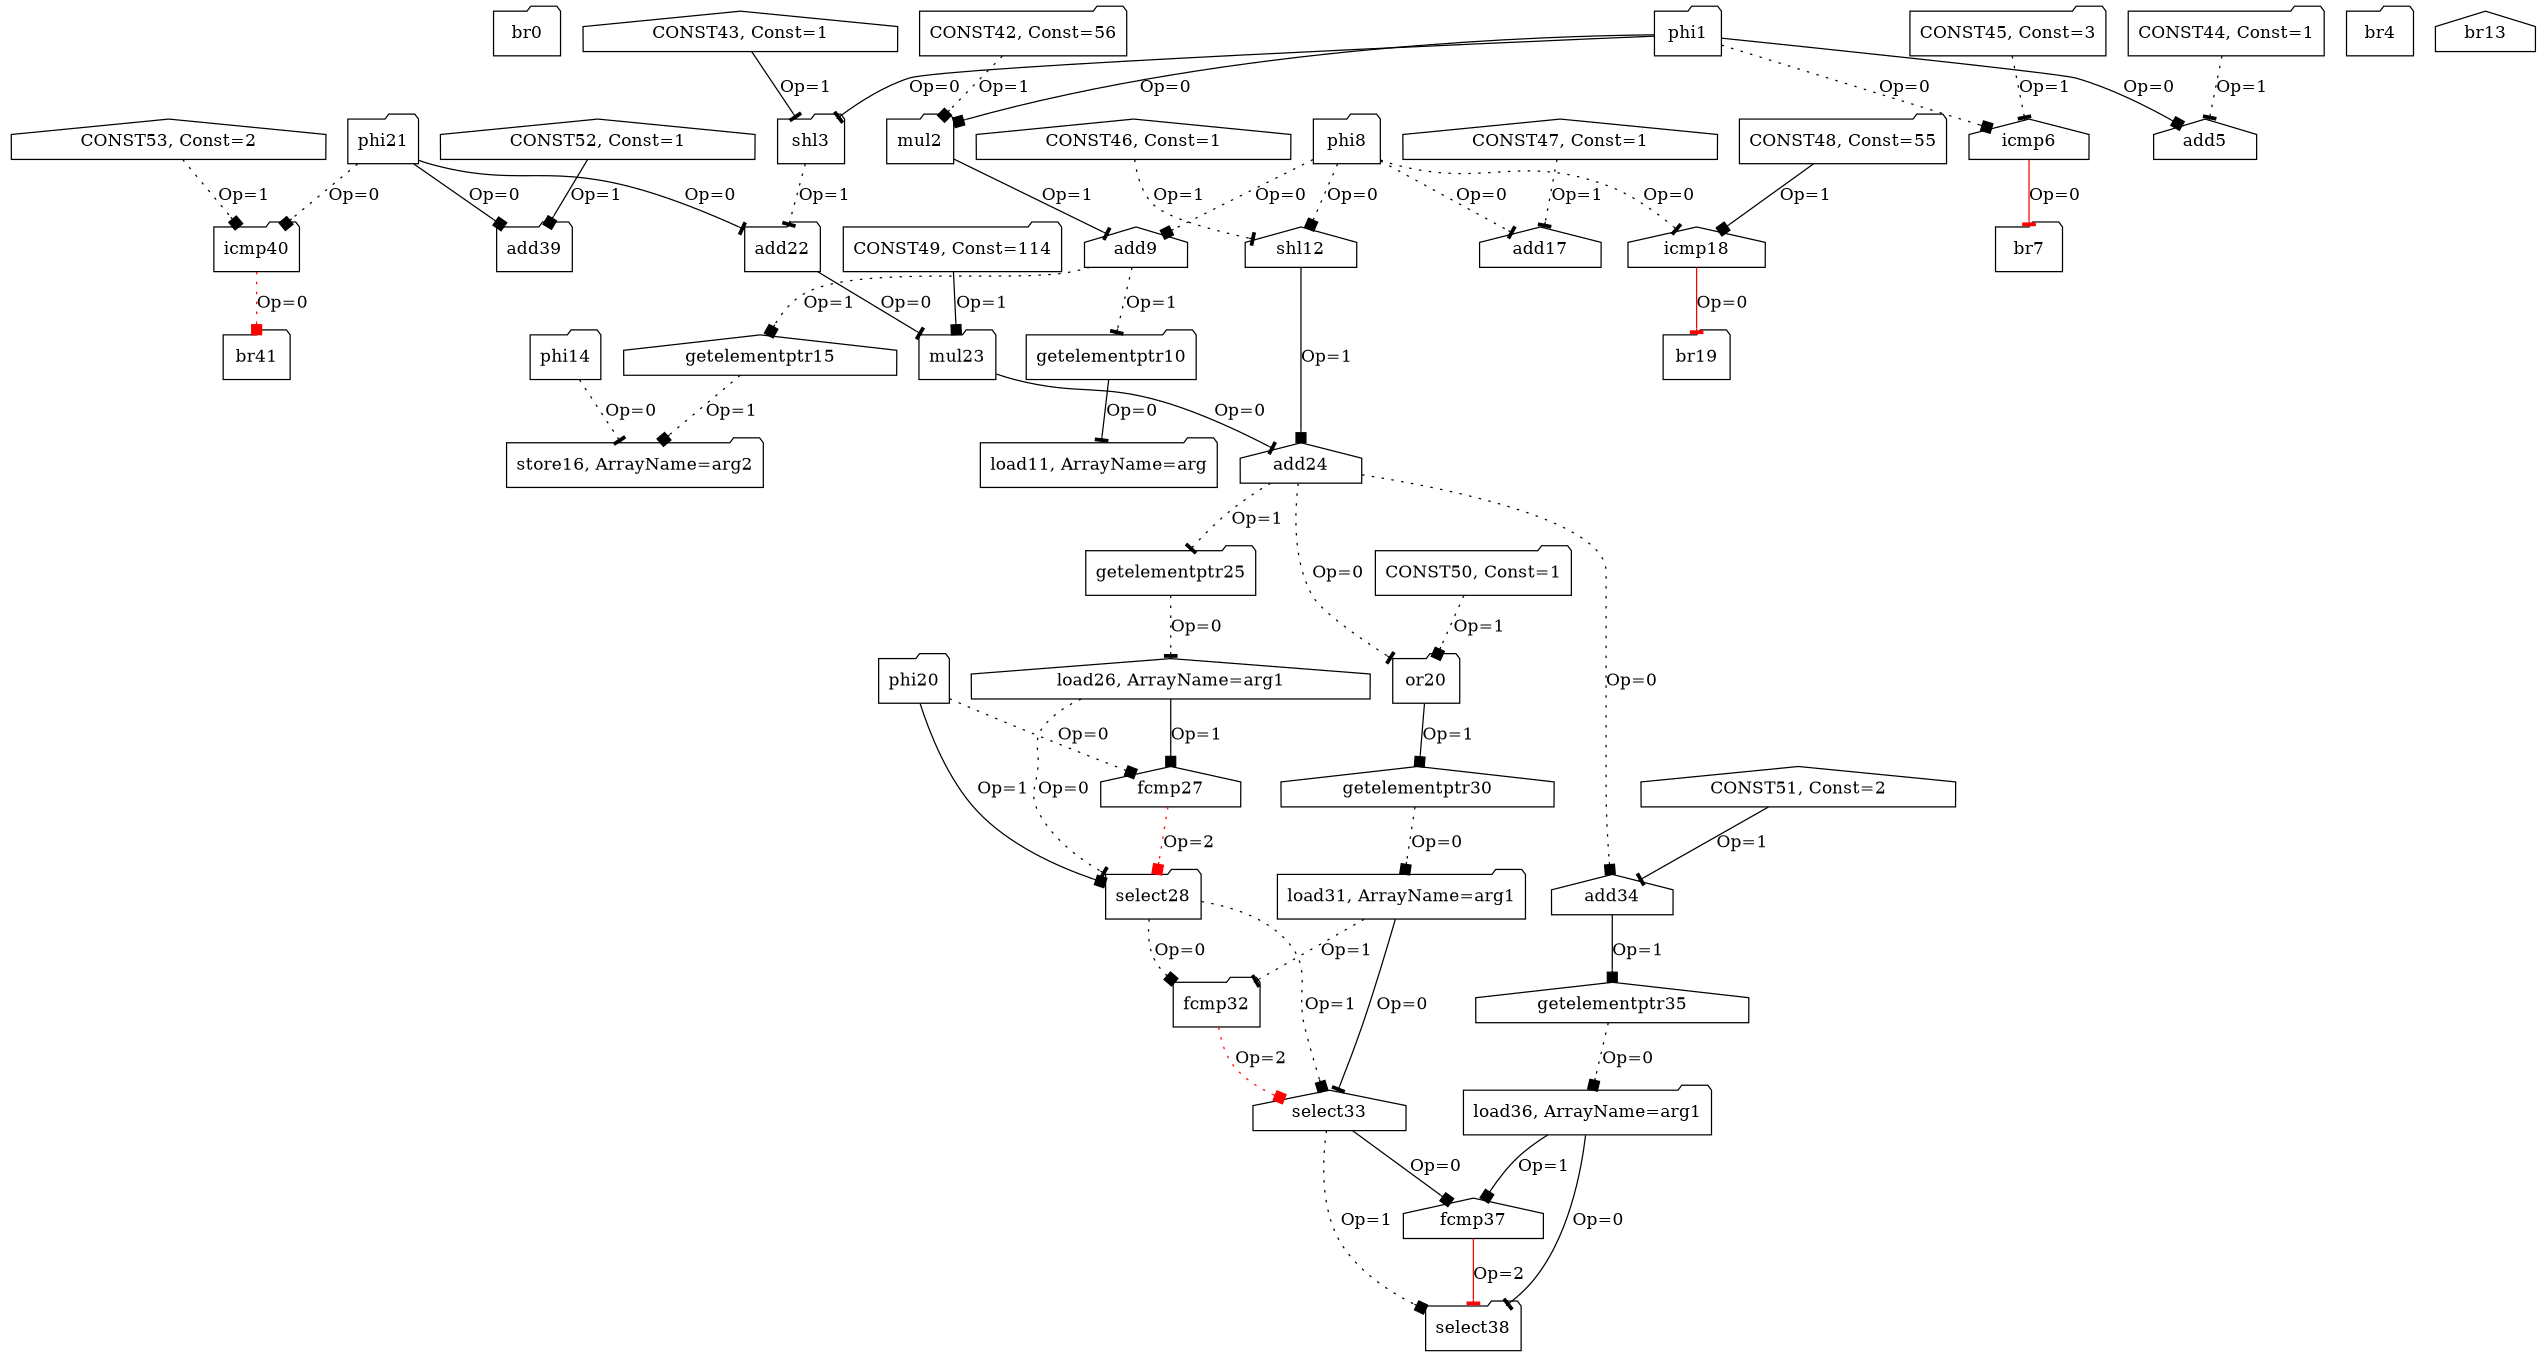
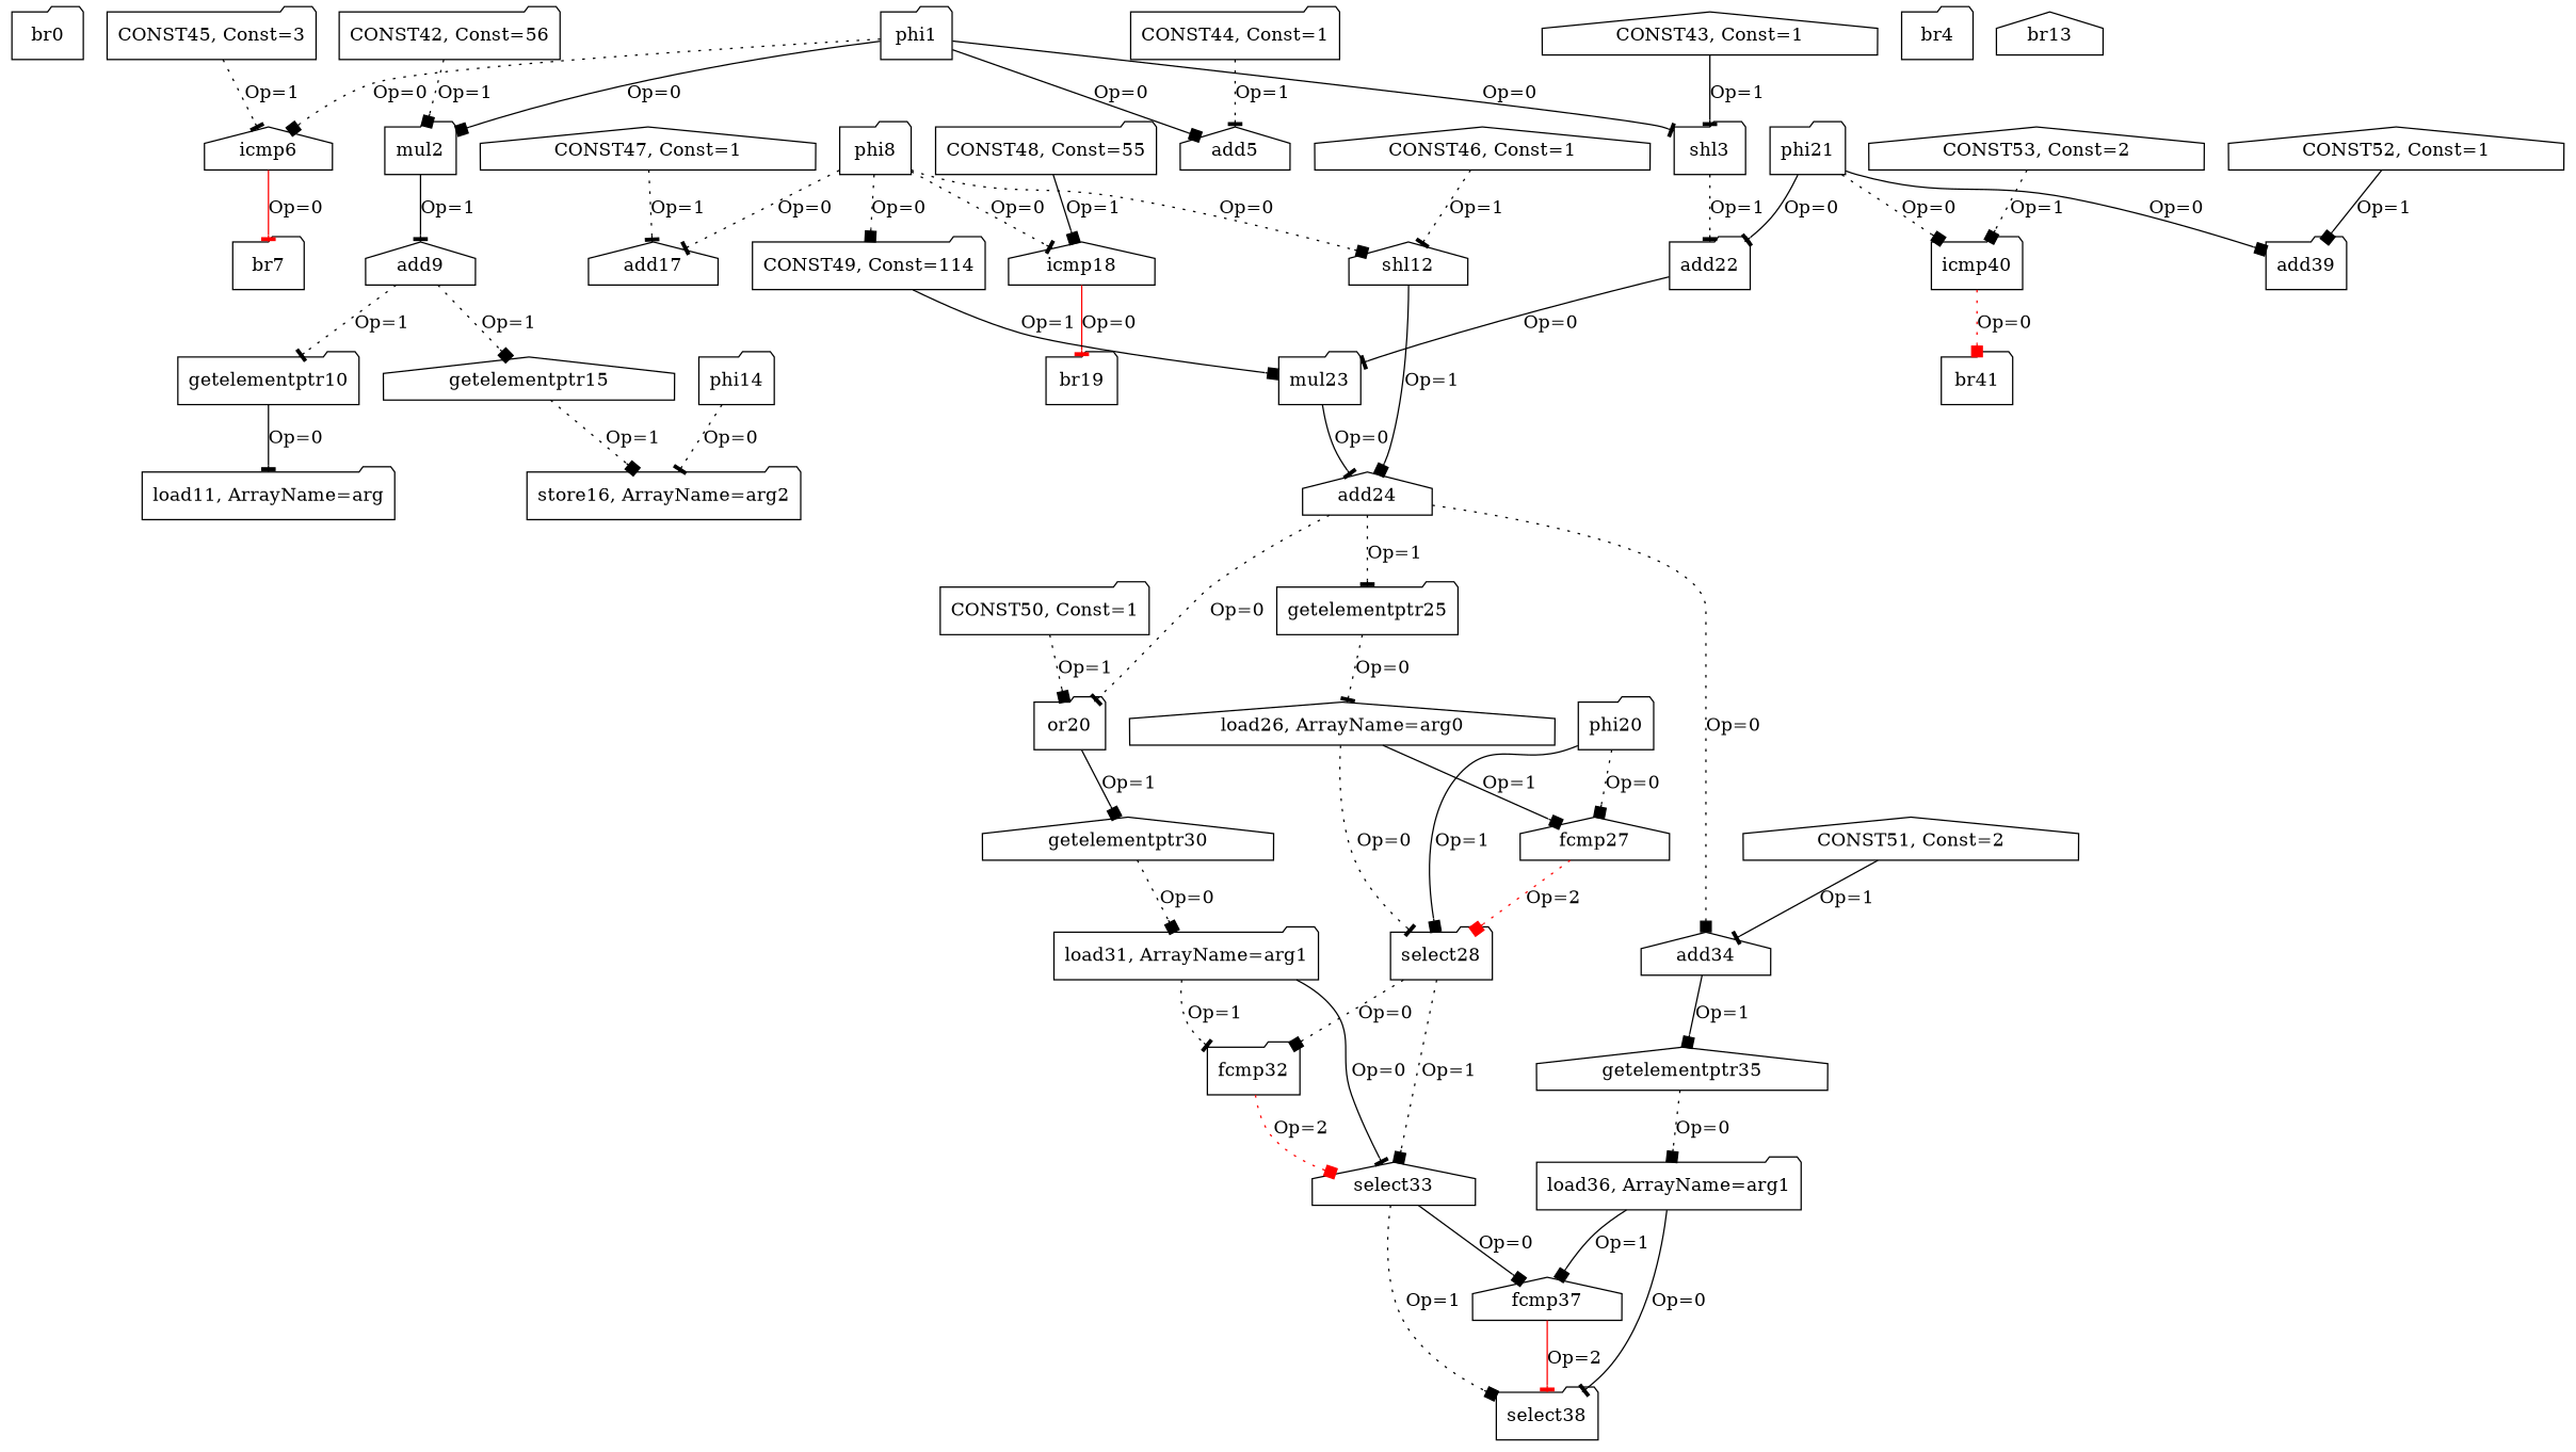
  digraph {
    node [color=black shape=folder]
    edge [arrowhead=box color=black style=dotted]
    n1 [label=br0]
    n2 [label=phi1]
    n3 [label=mul2]
    n4 [label=shl3]
    n5 [label=add5 shape=house]
    n6 [label=icmp6 shape=house]
    n7 [label=add9 shape=house]
    n8 [label=add22]
    n9 [label=br7]
    n10 [label=getelementptr10]
    n11 [label=getelementptr15 shape=house]
    n12 [label=mul23]
    n13 [label=br4]
    n14 [label=phi8]
    n15 [label=shl12 shape=house]
    n16 [label=add17 shape=house]
    n17 [label=icmp18 shape=house]
    n18 [label=add24 shape=house]
    n19 [label=br19]
    n20 [label="load11, ArrayName=arg"]
    n21 [label="store16, ArrayName=arg2"]
    n22 [label=getelementptr25]
    n23 [label=or20]
    n24 [label=add34 shape=house]
    n25 [label=br13 shape=house]
    n26 [label=phi14]
    n27 [label=phi20]
    n28 [label=fcmp27 shape=house]
    n29 [label=select28]
    n30 [label=fcmp32]
    n31 [label=select33 shape=house]
    n32 [label=phi21]
    n33 [label=add39]
    n34 [label=icmp40]
    n35 [label=br41]
-   n36 [label="load26, ArrayName=arg1" shape=house]
+   n36 [label="load26, ArrayName=arg0" shape=house]
    n37 [label=getelementptr30 shape=house]
    n38 [label=getelementptr35 shape=house]
    n39 [label=fcmp37 shape=house]
    n40 [label=select38]
    n41 [label="load31, ArrayName=arg1"]
    n42 [label="load36, ArrayName=arg1"]
    n43 [label="CONST42, Const=56"]
    n44 [label="CONST43, Const=1" shape=house]
    n45 [label="CONST44, Const=1"]
    n46 [label="CONST45, Const=3"]
    n47 [label="CONST46, Const=1" shape=house]
    n48 [label="CONST47, Const=1" shape=house]
    n49 [label="CONST48, Const=55"]
    n50 [label="CONST49, Const=114"]
    n51 [label="CONST50, Const=1"]
    n52 [label="CONST51, Const=2" shape=house]
    n53 [label="CONST52, Const=1" shape=house]
    n54 [label="CONST53, Const=2" shape=house]
    n2 -> n3 [label="Op=0" style=solid]
    n2 -> n4 [arrowhead=tee label="Op=0" style=solid]
    n2 -> n5 [label="Op=0" style=solid]
    n2 -> n6 [label="Op=0"]
    n3 -> n7 [arrowhead=tee label="Op=1" style=solid]
    n4 -> n8 [arrowhead=tee label="Op=1"]
    n6 -> n9 [arrowhead=tee color=red label="Op=0" style=solid]
    n7 -> n10 [arrowhead=tee label="Op=1"]
    n7 -> n11 [label="Op=1"]
    n8 -> n12 [arrowhead=tee label="Op=0" style=solid]
    n10 -> n20 [arrowhead=tee label="Op=0" style=solid]
    n11 -> n21 [label="Op=1"]
    n12 -> n18 [arrowhead=tee label="Op=0" style=solid]
-   n14 -> n7 [label="Op=0"]
+   n14 -> n50 [label="Op=0"]
    n14 -> n15 [label="Op=0"]
    n14 -> n16 [arrowhead=tee label="Op=0"]
    n14 -> n17 [arrowhead=tee label="Op=0"]
    n15 -> n18 [label="Op=1" style=solid]
    n17 -> n19 [arrowhead=tee color=red label="Op=0" style=solid]
    n18 -> n22 [arrowhead=tee label="Op=1"]
    n18 -> n23 [arrowhead=tee label="Op=0"]
    n18 -> n24 [label="Op=0"]
    n22 -> n36 [arrowhead=tee label="Op=0"]
    n23 -> n37 [label="Op=1" style=solid]
    n24 -> n38 [label="Op=1" style=solid]
    n26 -> n21 [arrowhead=tee label="Op=0"]
    n27 -> n28 [label="Op=0"]
    n27 -> n29 [label="Op=1" style=solid]
    n28 -> n29 [color=red label="Op=2"]
    n29 -> n30 [label="Op=0"]
    n29 -> n31 [label="Op=1"]
    n30 -> n31 [color=red label="Op=2"]
    n31 -> n39 [label="Op=0" style=solid]
    n31 -> n40 [label="Op=1"]
    n32 -> n8 [arrowhead=tee label="Op=0" style=solid]
    n32 -> n33 [label="Op=0" style=solid]
    n32 -> n34 [label="Op=0"]
    n34 -> n35 [color=red label="Op=0"]
    n36 -> n28 [label="Op=1" style=solid]
    n36 -> n29 [arrowhead=tee label="Op=0"]
    n37 -> n41 [label="Op=0"]
    n38 -> n42 [label="Op=0"]
    n39 -> n40 [arrowhead=tee color=red label="Op=2" style=solid]
    n41 -> n30 [arrowhead=tee label="Op=1"]
    n41 -> n31 [arrowhead=tee label="Op=0" style=solid]
    n42 -> n39 [label="Op=1" style=solid]
    n42 -> n40 [arrowhead=tee label="Op=0" style=solid]
    n43 -> n3 [label="Op=1"]
    n44 -> n4 [arrowhead=tee label="Op=1" style=solid]
    n45 -> n5 [arrowhead=tee label="Op=1"]
    n46 -> n6 [arrowhead=tee label="Op=1"]
    n47 -> n15 [arrowhead=tee label="Op=1"]
    n48 -> n16 [arrowhead=tee label="Op=1"]
    n49 -> n17 [label="Op=1" style=solid]
    n50 -> n12 [label="Op=1" style=solid]
    n51 -> n23 [label="Op=1"]
    n52 -> n24 [arrowhead=tee label="Op=1" style=solid]
    n53 -> n33 [label="Op=1" style=solid]
    n54 -> n34 [label="Op=1"]
  }
